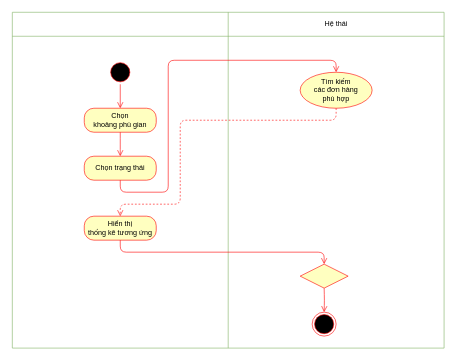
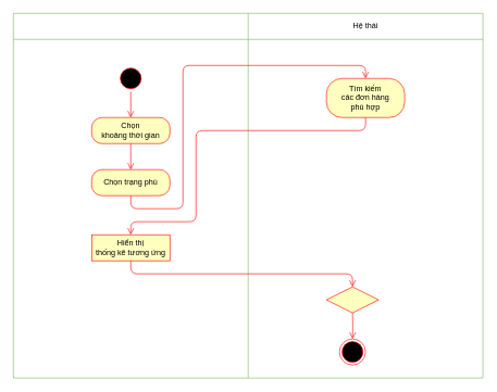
  <mxCell id="0" />
  <mxCell id="1" parent="0" />
  <mxCell id="2" value="" style="endArrow=none;html=1;fillColor=#d5e8d4;strokeColor=#82b366;" edge="1" parent="1"><mxGeometry width="50" height="50" relative="1" as="geometry"><mxPoint x="20" y="20" as="sourcePoint" /><mxPoint x="740" y="20" as="targetPoint" /></mxGeometry></mxCell>
  <mxCell id="3" value="" style="endArrow=none;html=1;fillColor=#d5e8d4;strokeColor=#82b366;" edge="1" parent="1"><mxGeometry width="50" height="50" relative="1" as="geometry"><mxPoint x="380" y="580" as="sourcePoint" /><mxPoint x="380" y="20" as="targetPoint" /></mxGeometry></mxCell>
  <mxCell id="4" value="Hệ thái" style="text;html=1;strokeColor=none;fillColor=none;align=center;verticalAlign=middle;whiteSpace=wrap;rounded=0;" vertex="1" parent="1"><mxGeometry x="520" y="30" width="80" height="20" as="geometry" /></mxCell>
  <mxCell id="5" value="" style="endArrow=none;html=1;fillColor=#d5e8d4;strokeColor=#82b366;" edge="1" parent="1"><mxGeometry width="50" height="50" relative="1" as="geometry"><mxPoint x="20" y="60" as="sourcePoint" /><mxPoint x="740" y="60" as="targetPoint" /></mxGeometry></mxCell>
  <mxCell id="6" value="" style="endArrow=none;html=1;fillColor=#d5e8d4;strokeColor=#82b366;" edge="1" parent="1"><mxGeometry width="50" height="50" relative="1" as="geometry"><mxPoint x="20" y="580" as="sourcePoint" /><mxPoint x="20" y="20" as="targetPoint" /></mxGeometry></mxCell>
  <mxCell id="7" value="" style="endArrow=none;html=1;fillColor=#d5e8d4;strokeColor=#82b366;" edge="1" parent="1"><mxGeometry width="50" height="50" relative="1" as="geometry"><mxPoint x="740" y="580" as="sourcePoint" /><mxPoint x="740" y="20" as="targetPoint" /></mxGeometry></mxCell>
  <mxCell id="8" value="" style="ellipse;html=1;shape=startState;fillColor=#000000;strokeColor=#ff0000;" vertex="1" parent="1"><mxGeometry x="180" y="100" width="40" height="40" as="geometry" /></mxCell>
  <mxCell id="9" value="" style="ellipse;html=1;shape=endState;fillColor=#000000;strokeColor=#ff0000;" vertex="1" parent="1"><mxGeometry x="520" y="520" width="40" height="40" as="geometry" /></mxCell>
  <mxCell id="10" value="" style="endArrow=none;html=1;fillColor=#d5e8d4;strokeColor=#82b366;" edge="1" parent="1"><mxGeometry width="50" height="50" relative="1" as="geometry"><mxPoint x="20" y="580" as="sourcePoint" /><mxPoint x="740" y="580" as="targetPoint" /></mxGeometry></mxCell>
  <mxCell id="11" value="" style="edgeStyle=orthogonalEdgeStyle;html=1;verticalAlign=bottom;endArrow=open;endSize=8;strokeColor=#ff0000;exitX=0.5;exitY=1;exitDx=0;exitDy=0;entryX=0.5;entryY=0;entryDx=0;entryDy=0;" edge="1" parent="1" target="9"><mxGeometry relative="1" as="geometry"><mxPoint x="190" y="170" as="targetPoint" /><mxPoint x="540" y="480" as="sourcePoint" /></mxGeometry></mxCell>
- <mxCell id="12" value="Chọn&lt;br&gt;khoảng phù gian" style="rounded=1;whiteSpace=wrap;html=1;arcSize=40;fontColor=#000000;fillColor=#ffffc0;strokeColor=#ff0000;" vertex="1" parent="1"><mxGeometry x="140" y="180" width="120" height="40" as="geometry" /></mxCell>
+ <mxCell id="12" value="Chọn&lt;br&gt;khoảng thời gian" style="rounded=1;whiteSpace=wrap;html=1;arcSize=40;fontColor=#000000;fillColor=#ffffc0;strokeColor=#ff0000;" vertex="1" parent="1"><mxGeometry x="140" y="180" width="120" height="40" as="geometry" /></mxCell>
  <mxCell id="13" value="" style="edgeStyle=orthogonalEdgeStyle;html=1;verticalAlign=bottom;endArrow=open;endSize=8;strokeColor=#ff0000;exitX=0.5;exitY=1;exitDx=0;exitDy=0;entryX=0.5;entryY=0;entryDx=0;entryDy=0;" edge="1" parent="1" source="8" target="12"><mxGeometry relative="1" as="geometry"><mxPoint x="210" y="270" as="targetPoint" /><mxPoint x="210" y="230" as="sourcePoint" /></mxGeometry></mxCell>
  <mxCell id="14" value="" style="edgeStyle=orthogonalEdgeStyle;html=1;verticalAlign=bottom;endArrow=open;endSize=8;strokeColor=#ff0000;exitX=0.5;exitY=1;exitDx=0;exitDy=0;entryX=0.5;entryY=0;entryDx=0;entryDy=0;" edge="1" parent="1" source="12" target="17"><mxGeometry relative="1" as="geometry"><mxPoint x="560" y="120" as="targetPoint" /><mxPoint x="200" y="300" as="sourcePoint" /><Array as="points"><mxPoint x="200" y="240" /><mxPoint x="200" y="240" /></Array></mxGeometry></mxCell>
  <mxCell id="15" value="" style="rhombus;whiteSpace=wrap;html=1;fillColor=#ffffc0;strokeColor=#ff0000;" vertex="1" parent="1"><mxGeometry x="500" y="440" width="80" height="40" as="geometry" /></mxCell>
- <mxCell id="16" value="Tìm kiếm&lt;br&gt;các đơn hàng&lt;br&gt;phù hợp" style="ellipse;whiteSpace=wrap;html=1;arcSize=40;fontColor=#000000;fillColor=#ffffc0;strokeColor=#ff0000;" vertex="1" parent="1"><mxGeometry x="500" y="120" width="120" height="60" as="geometry" /></mxCell>
- <mxCell id="17" value="Chọn trạng thái" style="rounded=1;whiteSpace=wrap;html=1;arcSize=40;fontColor=#000000;fillColor=#ffffc0;strokeColor=#ff0000;" vertex="1" parent="1"><mxGeometry x="140" y="260" width="120" height="40" as="geometry" /></mxCell>
+ <mxCell id="16" value="Tìm kiếm&lt;br&gt;các đơn hàng&lt;br&gt;phù hợp" style="rounded=1;whiteSpace=wrap;html=1;arcSize=40;fontColor=#000000;fillColor=#ffffc0;strokeColor=#ff0000;" vertex="1" parent="1"><mxGeometry x="500" y="120" width="120" height="60" as="geometry" /></mxCell>
+ <mxCell id="17" value="Chọn trạng phù" style="rounded=1;whiteSpace=wrap;html=1;arcSize=40;fontColor=#000000;fillColor=#ffffc0;strokeColor=#ff0000;" vertex="1" parent="1"><mxGeometry x="140" y="260" width="120" height="40" as="geometry" /></mxCell>
  <mxCell id="18" value="" style="edgeStyle=orthogonalEdgeStyle;html=1;verticalAlign=bottom;endArrow=open;endSize=8;strokeColor=#ff0000;entryX=0.5;entryY=0;entryDx=0;entryDy=0;" edge="1" source="17" parent="1" target="16"><mxGeometry relative="1" as="geometry"><mxPoint x="200" y="360" as="targetPoint" /><Array as="points"><mxPoint x="200" y="320" /><mxPoint x="280" y="320" /><mxPoint x="280" y="100" /><mxPoint x="560" y="100" /></Array></mxGeometry></mxCell>
- <mxCell id="19" value="Hiển thị&lt;br&gt;thống kê tương ứng" style="rounded=1;whiteSpace=wrap;html=1;arcSize=40;fontColor=#000000;fillColor=#ffffc0;strokeColor=#ff0000;" vertex="1" parent="1"><mxGeometry x="140" y="360" width="120" height="40" as="geometry" /></mxCell>
+ <mxCell id="19" value="Hiển thị&lt;br&gt;thống kê tương ứng" style="whiteSpace=wrap;html=1;arcSize=40;fontColor=#000000;fillColor=#ffffc0;strokeColor=#ff0000;rounded=0;" vertex="1" parent="1"><mxGeometry x="140" y="360" width="120" height="40" as="geometry" /></mxCell>
  <mxCell id="20" value="" style="edgeStyle=orthogonalEdgeStyle;html=1;verticalAlign=bottom;endArrow=open;endSize=8;strokeColor=#ff0000;entryX=0.5;entryY=0;entryDx=0;entryDy=0;" edge="1" source="19" parent="1" target="15"><mxGeometry relative="1" as="geometry"><mxPoint x="200" y="460" as="targetPoint" /><Array as="points"><mxPoint x="200" y="420" /></Array></mxGeometry></mxCell>
- <mxCell id="21" value="" style="edgeStyle=orthogonalEdgeStyle;html=1;verticalAlign=bottom;endArrow=open;endSize=8;strokeColor=#ff0000;exitX=0.5;exitY=1;exitDx=0;exitDy=0;entryX=0.5;entryY=0;entryDx=0;entryDy=0;dashed=1;" edge="1" parent="1" source="16" target="19"><mxGeometry relative="1" as="geometry"><mxPoint x="210" y="470" as="targetPoint" /><mxPoint x="210" y="410" as="sourcePoint" /><Array as="points"><mxPoint x="560" y="200" /><mxPoint x="300" y="200" /><mxPoint x="300" y="340" /><mxPoint x="200" y="340" /></Array></mxGeometry></mxCell>
+ <mxCell id="21" value="" style="edgeStyle=orthogonalEdgeStyle;html=1;verticalAlign=bottom;endArrow=open;endSize=8;strokeColor=#ff0000;exitX=0.5;exitY=1;exitDx=0;exitDy=0;entryX=0.5;entryY=0;entryDx=0;entryDy=0;" edge="1" parent="1" source="16" target="19"><mxGeometry relative="1" as="geometry"><mxPoint x="210" y="470" as="targetPoint" /><mxPoint x="210" y="410" as="sourcePoint" /><Array as="points"><mxPoint x="560" y="200" /><mxPoint x="300" y="200" /><mxPoint x="300" y="340" /><mxPoint x="200" y="340" /></Array></mxGeometry></mxCell>
